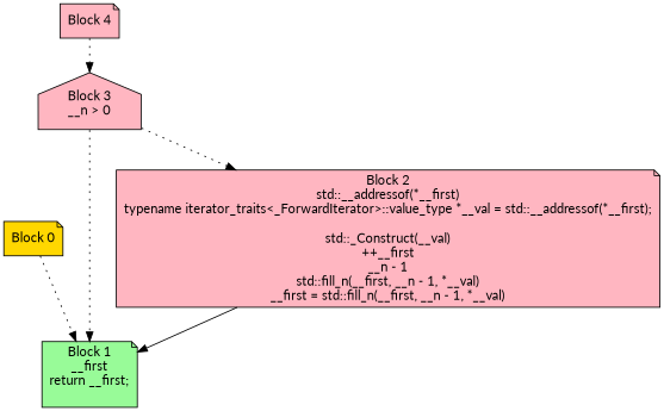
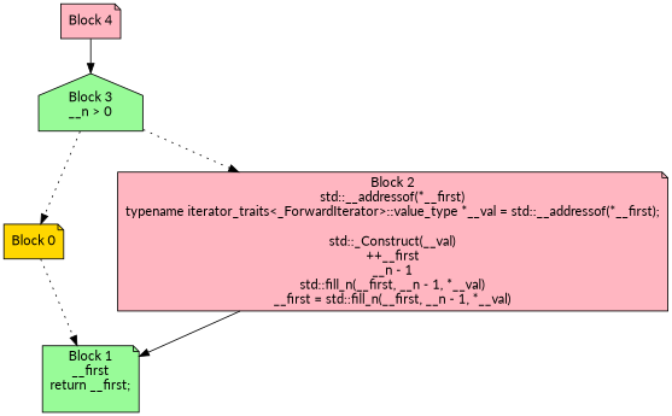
  digraph {
    fontname=Lato
    node [fillcolor=palegreen fontname=Lato shape=note style=filled]
    edge [fontname=Lato style=dotted]
    n1 [fillcolor=gold label="Block 0\n"]
    n2 [label="Block 1\n__first\nreturn __first;\n\n"]
    n3 [fillcolor=lightpink label="Block 2\nstd::__addressof(*__first)\ntypename iterator_traits<_ForwardIterator>::value_type *__val = std::__addressof(*__first);\n\nstd::_Construct(__val)\n++__first\n__n - 1\nstd::fill_n(__first, __n - 1, *__val)\n__first = std::fill_n(__first, __n - 1, *__val)\n"]
-   n4 [fillcolor=lightpink label="Block 3\n__n > 0\n" shape=house]
+   n4 [label="Block 3\n__n > 0\n" shape=house]
    n5 [fillcolor=lightpink label="Block 4\n"]
    n1 -> n2
    n3 -> n2 [style=solid]
-   n4 -> n2
+   n4 -> n1
    n4 -> n3
-   n5 -> n4
+   n5 -> n4 [style=solid]
  }
